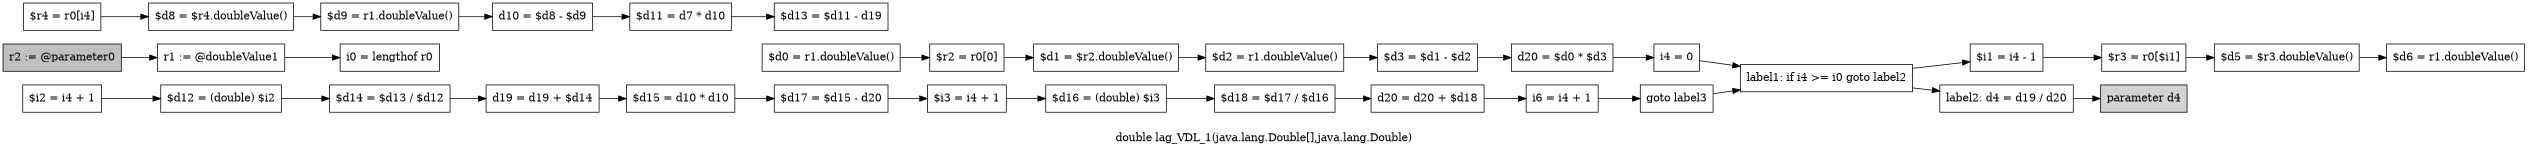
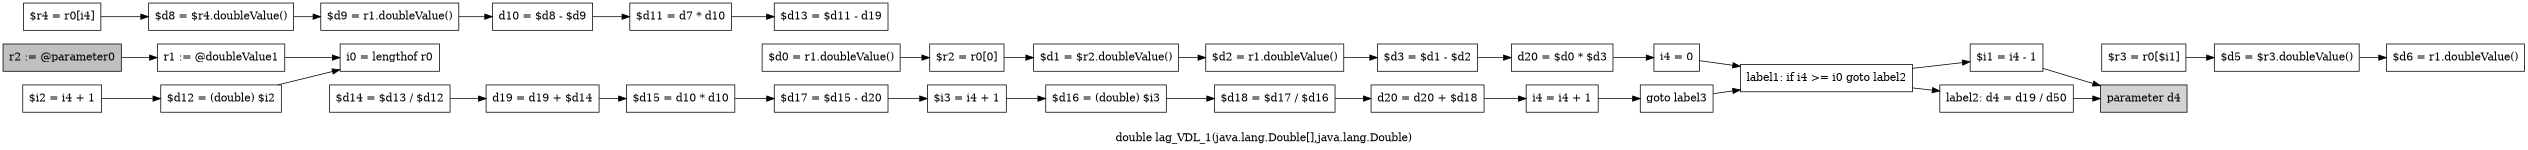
  digraph {
    label="double lag_VDL_1(java.lang.Double[],java.lang.Double)"
    rankdir=LR
    node [shape=box]
    n1 [fillcolor=gray label="r2 := @parameter0" style=filled]
    n2 [label="r1 := @doubleValue1"]
    n3 [label="i0 = lengthof r0"]
    n4 [label="$d0 = r1.doubleValue()"]
    n5 [label="$r2 = r0[0]"]
    n6 [label="$d1 = $r2.doubleValue()"]
    n7 [label="$d2 = r1.doubleValue()"]
    n8 [label="$d3 = $d1 - $d2"]
    n9 [label="d20 = $d0 * $d3"]
    n10 [label="i4 = 0"]
    n11 [label="label1: if i4 >= i0 goto label2"]
    n12 [label="$i1 = i4 - 1"]
-   n13 [label="label2: d4 = d19 / d20"]
+   n13 [label="label2: d4 = d19 / d50"]
    n14 [label="$r3 = r0[$i1]"]
    n15 [fillcolor=lightgray label="parameter d4" style=filled]
    n16 [label="$d5 = $r3.doubleValue()"]
    n17 [label="$d6 = r1.doubleValue()"]
    n18 [label="$r4 = r0[i4]"]
    n19 [label="$d8 = $r4.doubleValue()"]
    n20 [label="$d9 = r1.doubleValue()"]
    n21 [label="d10 = $d8 - $d9"]
    n22 [label="$d11 = d7 * d10"]
    n23 [label="$d13 = $d11 - d19"]
    n24 [label="$i2 = i4 + 1"]
    n25 [label="$d12 = (double) $i2"]
    n26 [label="$d14 = $d13 / $d12"]
    n27 [label="d19 = d19 + $d14"]
    n28 [label="$d15 = d10 * d10"]
    n29 [label="$d17 = $d15 - d20"]
    n30 [label="$i3 = i4 + 1"]
    n31 [label="$d16 = (double) $i3"]
    n32 [label="$d18 = $d17 / $d16"]
    n33 [label="d20 = d20 + $d18"]
-   n34 [label="i6 = i4 + 1"]
+   n34 [label="i4 = i4 + 1"]
    n35 [label="goto label3"]
    n1 -> n2
    n2 -> n3
    n4 -> n5
    n5 -> n6
    n6 -> n7
    n7 -> n8
    n8 -> n9
    n9 -> n10
    n10 -> n11
    n11 -> n12
    n11 -> n13
-   n12 -> n14
+   n12 -> n15
    n13 -> n15
    n14 -> n16
    n16 -> n17
    n18 -> n19
    n19 -> n20
    n20 -> n21
    n21 -> n22
    n22 -> n23
    n24 -> n25
-   n25 -> n26
+   n25 -> n3
    n26 -> n27
    n27 -> n28
    n28 -> n29
    n29 -> n30
    n30 -> n31
    n31 -> n32
    n32 -> n33
    n33 -> n34
    n34 -> n35
    n35 -> n11
  }
